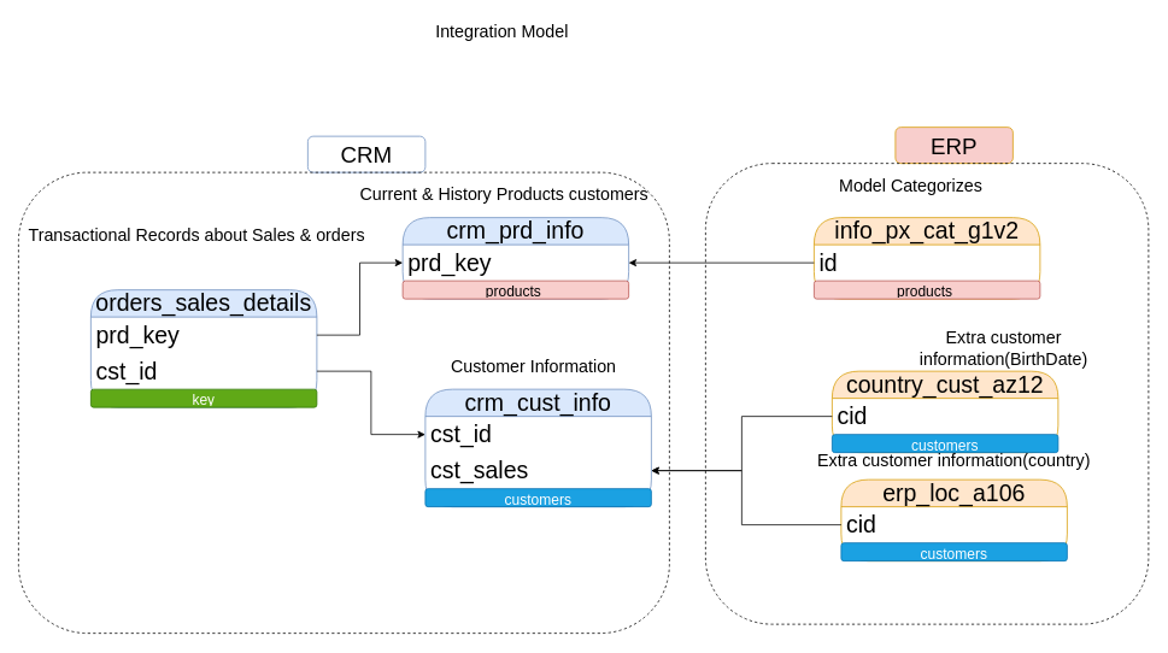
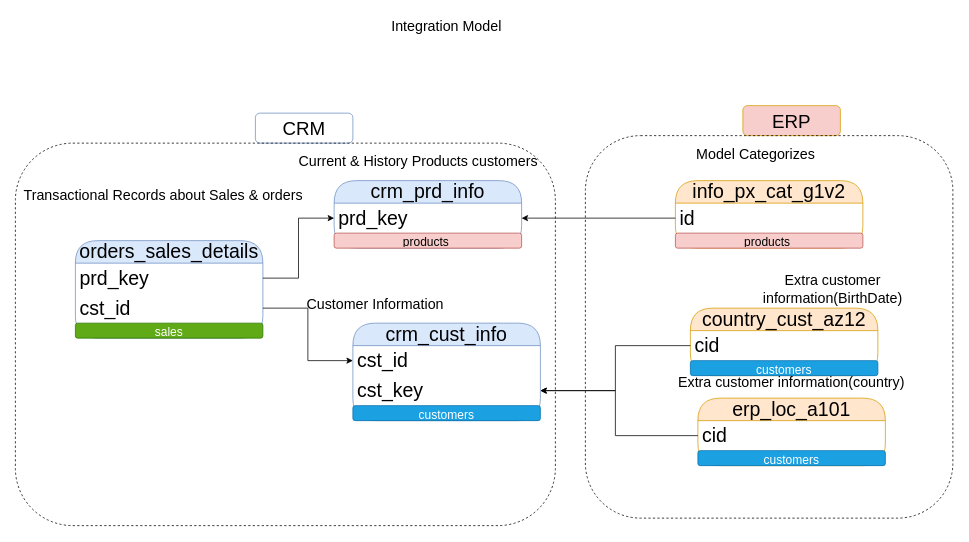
  <mxCell id="0" />
  <mxCell id="1" parent="0" />
- <mxCell id="2" value="&lt;font style=&quot;font-size: 19px;&quot;&gt;Integration Model&lt;/font&gt;" style="text;html=1;align=center;verticalAlign=middle;whiteSpace=wrap;rounded=0;" parent="1" vertex="1"><mxGeometry x="470" y="20" width="170" height="30" as="geometry" /></mxCell>
+ <mxCell id="2" value="&lt;font style=&quot;font-size: 19px;&quot;&gt;Integration Model&lt;/font&gt;" style="text;html=1;align=center;verticalAlign=middle;whiteSpace=wrap;rounded=0;" parent="1" vertex="1"><mxGeometry x="510" width="170" height="30" as="geometry" y="20" /></mxCell>
  <mxCell id="3" value="crm_cust_info" style="swimlane;fontStyle=0;childLayout=stackLayout;horizontal=1;startSize=30;horizontalStack=0;resizeParent=1;resizeParentMax=0;resizeLast=0;collapsible=1;marginBottom=0;whiteSpace=wrap;html=1;fillColor=#dae8fc;strokeColor=#6c8ebf;fontSize=26;rounded=1;arcSize=50;" parent="1" vertex="1"><mxGeometry x="470" y="430" width="250" height="130" as="geometry" /></mxCell>
  <mxCell id="4" value="cst_id" style="text;strokeColor=none;fillColor=none;align=left;verticalAlign=middle;spacingLeft=4;spacingRight=4;overflow=hidden;points=[[0,0.5],[1,0.5]];portConstraint=eastwest;rotatable=0;whiteSpace=wrap;html=1;fontSize=26;rounded=1;" parent="3" vertex="1"><mxGeometry y="30" width="250" height="40" as="geometry" /></mxCell>
- <mxCell id="5" value="cst_sales" style="text;strokeColor=none;fillColor=none;align=left;verticalAlign=middle;spacingLeft=4;spacingRight=4;overflow=hidden;points=[[0,0.5],[1,0.5]];portConstraint=eastwest;rotatable=0;whiteSpace=wrap;html=1;fontSize=26;rounded=1;" parent="3" vertex="1"><mxGeometry y="70" width="250" height="40" as="geometry" /></mxCell>
+ <mxCell id="5" value="cst_key" style="text;strokeColor=none;fillColor=none;align=left;verticalAlign=middle;spacingLeft=4;spacingRight=4;overflow=hidden;points=[[0,0.5],[1,0.5]];portConstraint=eastwest;rotatable=0;whiteSpace=wrap;html=1;fontSize=26;rounded=1;" parent="3" vertex="1"><mxGeometry y="70" width="250" height="40" as="geometry" /></mxCell>
  <mxCell id="6" value="&lt;font style=&quot;font-size: 16px;&quot;&gt;customers&lt;/font&gt;" style="text;html=1;strokeColor=#006EAF;fillColor=#1ba1e2;align=center;verticalAlign=middle;whiteSpace=wrap;overflow=hidden;rounded=1;fontColor=#ffffff;" vertex="1" parent="3"><mxGeometry y="110" width="250" height="20" as="geometry" /></mxCell>
- <mxCell id="7" value="Customer Information" style="text;html=1;align=center;verticalAlign=middle;whiteSpace=wrap;rounded=0;fontSize=19;" parent="1" vertex="1"><mxGeometry x="490" y="390" width="200" height="30" as="geometry" /></mxCell>
+ <mxCell id="7" value="Customer Information" style="text;html=1;align=center;verticalAlign=middle;whiteSpace=wrap;rounded=0;fontSize=19;" parent="1" vertex="1"><mxGeometry x="400" y="390" width="200" height="30" as="geometry" /></mxCell>
  <mxCell id="8" value="crm_prd_info" style="swimlane;fontStyle=0;childLayout=stackLayout;horizontal=1;startSize=30;horizontalStack=0;resizeParent=1;resizeParentMax=0;resizeLast=0;collapsible=1;marginBottom=0;whiteSpace=wrap;html=1;fillColor=#dae8fc;strokeColor=#6c8ebf;fontSize=26;rounded=1;arcSize=50;" parent="1" vertex="1"><mxGeometry x="445" y="240" width="250" height="90" as="geometry" /></mxCell>
  <mxCell id="9" value="prd_key" style="text;strokeColor=none;fillColor=none;align=left;verticalAlign=middle;spacingLeft=4;spacingRight=4;overflow=hidden;points=[[0,0.5],[1,0.5]];portConstraint=eastwest;rotatable=0;whiteSpace=wrap;html=1;fontSize=26;rounded=0;" parent="8" vertex="1"><mxGeometry y="30" width="250" height="40" as="geometry" /></mxCell>
  <mxCell id="10" value="&lt;font style=&quot;font-size: 16px;&quot;&gt;products&amp;nbsp;&lt;/font&gt;" style="text;html=1;strokeColor=#b85450;fillColor=#f8cecc;align=center;verticalAlign=middle;whiteSpace=wrap;overflow=hidden;rounded=1;" vertex="1" parent="8"><mxGeometry y="70" width="250" height="20" as="geometry" /></mxCell>
  <mxCell id="11" value="Current &amp;amp; History Products customers&amp;nbsp;" style="text;html=1;align=center;verticalAlign=middle;whiteSpace=wrap;rounded=0;fontSize=19;" parent="1" vertex="1"><mxGeometry x="370" y="200" width="380" height="30" as="geometry" /></mxCell>
  <mxCell id="12" value="orders_sales_details" style="swimlane;fontStyle=0;childLayout=stackLayout;horizontal=1;startSize=30;horizontalStack=0;resizeParent=1;resizeParentMax=0;resizeLast=0;collapsible=1;marginBottom=0;whiteSpace=wrap;html=1;fillColor=#dae8fc;strokeColor=#6c8ebf;fontSize=26;rounded=1;arcSize=50;" parent="1" vertex="1"><mxGeometry x="100" y="320" width="250" height="130" as="geometry" /></mxCell>
  <mxCell id="13" value="prd_key" style="text;strokeColor=none;fillColor=none;align=left;verticalAlign=middle;spacingLeft=4;spacingRight=4;overflow=hidden;points=[[0,0.5],[1,0.5]];portConstraint=eastwest;rotatable=0;whiteSpace=wrap;html=1;fontSize=26;rounded=1;" parent="12" vertex="1"><mxGeometry y="30" width="250" height="40" as="geometry" /></mxCell>
  <mxCell id="14" value="cst_id" style="text;strokeColor=none;fillColor=none;align=left;verticalAlign=middle;spacingLeft=4;spacingRight=4;overflow=hidden;points=[[0,0.5],[1,0.5]];portConstraint=eastwest;rotatable=0;whiteSpace=wrap;html=1;fontSize=26;rounded=1;" parent="12" vertex="1"><mxGeometry y="70" width="250" height="40" as="geometry" /></mxCell>
- <mxCell id="15" value="&lt;font style=&quot;font-size: 16px;&quot;&gt;key&lt;/font&gt;" style="text;html=1;strokeColor=#2D7600;fillColor=#60a917;align=center;verticalAlign=middle;whiteSpace=wrap;overflow=hidden;rounded=1;fontColor=#ffffff;" vertex="1" parent="12"><mxGeometry y="110" width="250" height="20" as="geometry" /></mxCell>
+ <mxCell id="15" value="&lt;font style=&quot;font-size: 16px;&quot;&gt;sales&lt;/font&gt;" style="text;html=1;strokeColor=#2D7600;fillColor=#60a917;align=center;verticalAlign=middle;whiteSpace=wrap;overflow=hidden;rounded=1;fontColor=#ffffff;" vertex="1" parent="12"><mxGeometry y="110" width="250" height="20" as="geometry" /></mxCell>
  <mxCell id="16" value="Transactional Records about Sales &amp;amp; orders&amp;nbsp;" style="text;html=1;align=center;verticalAlign=middle;whiteSpace=wrap;rounded=0;fontSize=19;" parent="1" vertex="1"><mxGeometry x="30" y="245" width="380" height="30" as="geometry" /></mxCell>
  <mxCell id="17" style="edgeStyle=orthogonalEdgeStyle;rounded=0;orthogonalLoop=1;jettySize=auto;html=1;entryX=0;entryY=0.5;entryDx=0;entryDy=0;" parent="1" source="13" target="9" edge="1"><mxGeometry relative="1" as="geometry" /></mxCell>
  <mxCell id="18" style="edgeStyle=orthogonalEdgeStyle;rounded=0;orthogonalLoop=1;jettySize=auto;html=1;entryX=0;entryY=0.5;entryDx=0;entryDy=0;" parent="1" source="14" target="4" edge="1"><mxGeometry relative="1" as="geometry" /></mxCell>
  <mxCell id="19" value="country_cust_az12" style="swimlane;fontStyle=0;childLayout=stackLayout;horizontal=1;startSize=30;horizontalStack=0;resizeParent=1;resizeParentMax=0;resizeLast=0;collapsible=1;marginBottom=0;whiteSpace=wrap;html=1;fillColor=#ffe6cc;strokeColor=#d79b00;fontSize=26;rounded=1;arcSize=50;" parent="1" vertex="1"><mxGeometry x="920" y="410" width="250" height="90" as="geometry" /></mxCell>
  <mxCell id="20" value="cid" style="text;strokeColor=none;fillColor=none;align=left;verticalAlign=middle;spacingLeft=4;spacingRight=4;overflow=hidden;points=[[0,0.5],[1,0.5]];portConstraint=eastwest;rotatable=0;whiteSpace=wrap;html=1;fontSize=26;rounded=1;" parent="19" vertex="1"><mxGeometry y="30" width="250" height="40" as="geometry" /></mxCell>
  <mxCell id="21" value="&lt;font style=&quot;font-size: 16px;&quot;&gt;customers&lt;/font&gt;" style="text;html=1;strokeColor=#006EAF;fillColor=#1ba1e2;align=center;verticalAlign=middle;whiteSpace=wrap;overflow=hidden;rounded=1;fontColor=#ffffff;" vertex="1" parent="19"><mxGeometry y="70" width="250" height="20" as="geometry" /></mxCell>
  <mxCell id="22" value="Extra customer information(BirthDate)" style="text;html=1;align=center;verticalAlign=middle;whiteSpace=wrap;rounded=0;fontSize=19;" parent="1" vertex="1"><mxGeometry x="955" y="370" width="310" height="30" as="geometry" /></mxCell>
- <mxCell id="23" value="erp_loc_a106" style="swimlane;fontStyle=0;childLayout=stackLayout;horizontal=1;startSize=30;horizontalStack=0;resizeParent=1;resizeParentMax=0;resizeLast=0;collapsible=1;marginBottom=0;whiteSpace=wrap;html=1;fillColor=#ffe6cc;strokeColor=#d79b00;fontSize=26;rounded=1;arcSize=50;" parent="1" vertex="1"><mxGeometry x="930" y="530" width="250" height="90" as="geometry" /></mxCell>
+ <mxCell id="23" value="erp_loc_a101" style="swimlane;fontStyle=0;childLayout=stackLayout;horizontal=1;startSize=30;horizontalStack=0;resizeParent=1;resizeParentMax=0;resizeLast=0;collapsible=1;marginBottom=0;whiteSpace=wrap;html=1;fillColor=#ffe6cc;strokeColor=#d79b00;fontSize=26;rounded=1;arcSize=50;" parent="1" vertex="1"><mxGeometry x="930" y="530" width="250" height="90" as="geometry" /></mxCell>
  <mxCell id="24" value="cid" style="text;strokeColor=none;fillColor=none;align=left;verticalAlign=middle;spacingLeft=4;spacingRight=4;overflow=hidden;points=[[0,0.5],[1,0.5]];portConstraint=eastwest;rotatable=0;whiteSpace=wrap;html=1;fontSize=26;rounded=1;" parent="23" vertex="1"><mxGeometry y="30" width="250" height="40" as="geometry" /></mxCell>
  <mxCell id="25" value="&lt;font style=&quot;font-size: 16px;&quot;&gt;customers&lt;/font&gt;" style="text;html=1;strokeColor=#006EAF;fillColor=#1ba1e2;align=center;verticalAlign=middle;whiteSpace=wrap;overflow=hidden;rounded=1;fontColor=#ffffff;" vertex="1" parent="23"><mxGeometry y="70" width="250" height="20" as="geometry" /></mxCell>
  <mxCell id="26" value="Extra customer information(country)" style="text;html=1;align=center;verticalAlign=middle;whiteSpace=wrap;rounded=0;fontSize=19;" parent="1" vertex="1"><mxGeometry x="900" y="495" width="310" height="30" as="geometry" /></mxCell>
  <mxCell id="27" style="edgeStyle=orthogonalEdgeStyle;rounded=0;orthogonalLoop=1;jettySize=auto;html=1;entryX=1;entryY=0.5;entryDx=0;entryDy=0;" parent="1" source="20" target="5" edge="1"><mxGeometry relative="1" as="geometry" /></mxCell>
  <mxCell id="28" value="info_px_cat_g1v2" style="swimlane;fontStyle=0;childLayout=stackLayout;horizontal=1;startSize=30;horizontalStack=0;resizeParent=1;resizeParentMax=0;resizeLast=0;collapsible=1;marginBottom=0;whiteSpace=wrap;html=1;fillColor=#ffe6cc;strokeColor=#d79b00;fontSize=26;rounded=1;arcSize=50;" parent="1" vertex="1"><mxGeometry x="900" y="240" width="250" height="90" as="geometry" /></mxCell>
  <mxCell id="29" value="id" style="text;strokeColor=none;fillColor=none;align=left;verticalAlign=middle;spacingLeft=4;spacingRight=4;overflow=hidden;points=[[0,0.5],[1,0.5]];portConstraint=eastwest;rotatable=0;whiteSpace=wrap;html=1;fontSize=26;rounded=0;" parent="28" vertex="1"><mxGeometry y="30" width="250" height="40" as="geometry" /></mxCell>
  <mxCell id="30" value="&lt;font style=&quot;font-size: 16px;&quot;&gt;products&amp;nbsp;&lt;/font&gt;" style="text;html=1;strokeColor=#b85450;fillColor=#f8cecc;align=center;verticalAlign=middle;whiteSpace=wrap;overflow=hidden;rounded=1;" vertex="1" parent="28"><mxGeometry y="70" width="250" height="20" as="geometry" /></mxCell>
  <mxCell id="31" value="Model Categorizes&amp;nbsp;" style="text;html=1;align=center;verticalAlign=middle;whiteSpace=wrap;rounded=0;fontSize=19;" parent="1" vertex="1"><mxGeometry x="820" y="190" width="380" height="30" as="geometry" /></mxCell>
  <mxCell id="32" style="edgeStyle=orthogonalEdgeStyle;rounded=0;orthogonalLoop=1;jettySize=auto;html=1;entryX=1;entryY=0.5;entryDx=0;entryDy=0;" parent="1" source="29" target="9" edge="1"><mxGeometry relative="1" as="geometry" /></mxCell>
  <mxCell id="33" value="&lt;font style=&quot;font-size: 25px;&quot;&gt;CRM&lt;/font&gt;" style="rounded=1;whiteSpace=wrap;html=1;fillColor=#ffffff;strokeColor=#6c8ebf;" parent="1" vertex="1"><mxGeometry x="340" y="150" width="130" height="40" as="geometry" /></mxCell>
  <mxCell id="34" value="&lt;font style=&quot;font-size: 25px;&quot;&gt;ERP&lt;/font&gt;" style="rounded=1;whiteSpace=wrap;html=1;fillColor=#f8cecc;strokeColor=#d79b00;" parent="1" vertex="1"><mxGeometry x="990" y="140" width="130" height="40" as="geometry" /></mxCell>
  <mxCell id="35" value="" style="rounded=1;whiteSpace=wrap;html=1;fillColor=none;dashed=1;strokeColor=default;" vertex="1" parent="1"><mxGeometry x="20" y="190" width="720" height="510" as="geometry" /></mxCell>
  <mxCell id="36" value="" style="rounded=1;whiteSpace=wrap;html=1;fillColor=none;dashed=1;" parent="1" vertex="1"><mxGeometry x="780" y="180" width="490" height="510" as="geometry" /></mxCell>
  <mxCell id="37" style="edgeStyle=orthogonalEdgeStyle;rounded=0;orthogonalLoop=1;jettySize=auto;html=1;entryX=1;entryY=0.5;entryDx=0;entryDy=0;" edge="1" parent="1" source="24" target="5"><mxGeometry relative="1" as="geometry"><Array as="points"><mxPoint x="820" y="580" /><mxPoint x="820" y="520" /></Array></mxGeometry></mxCell>
